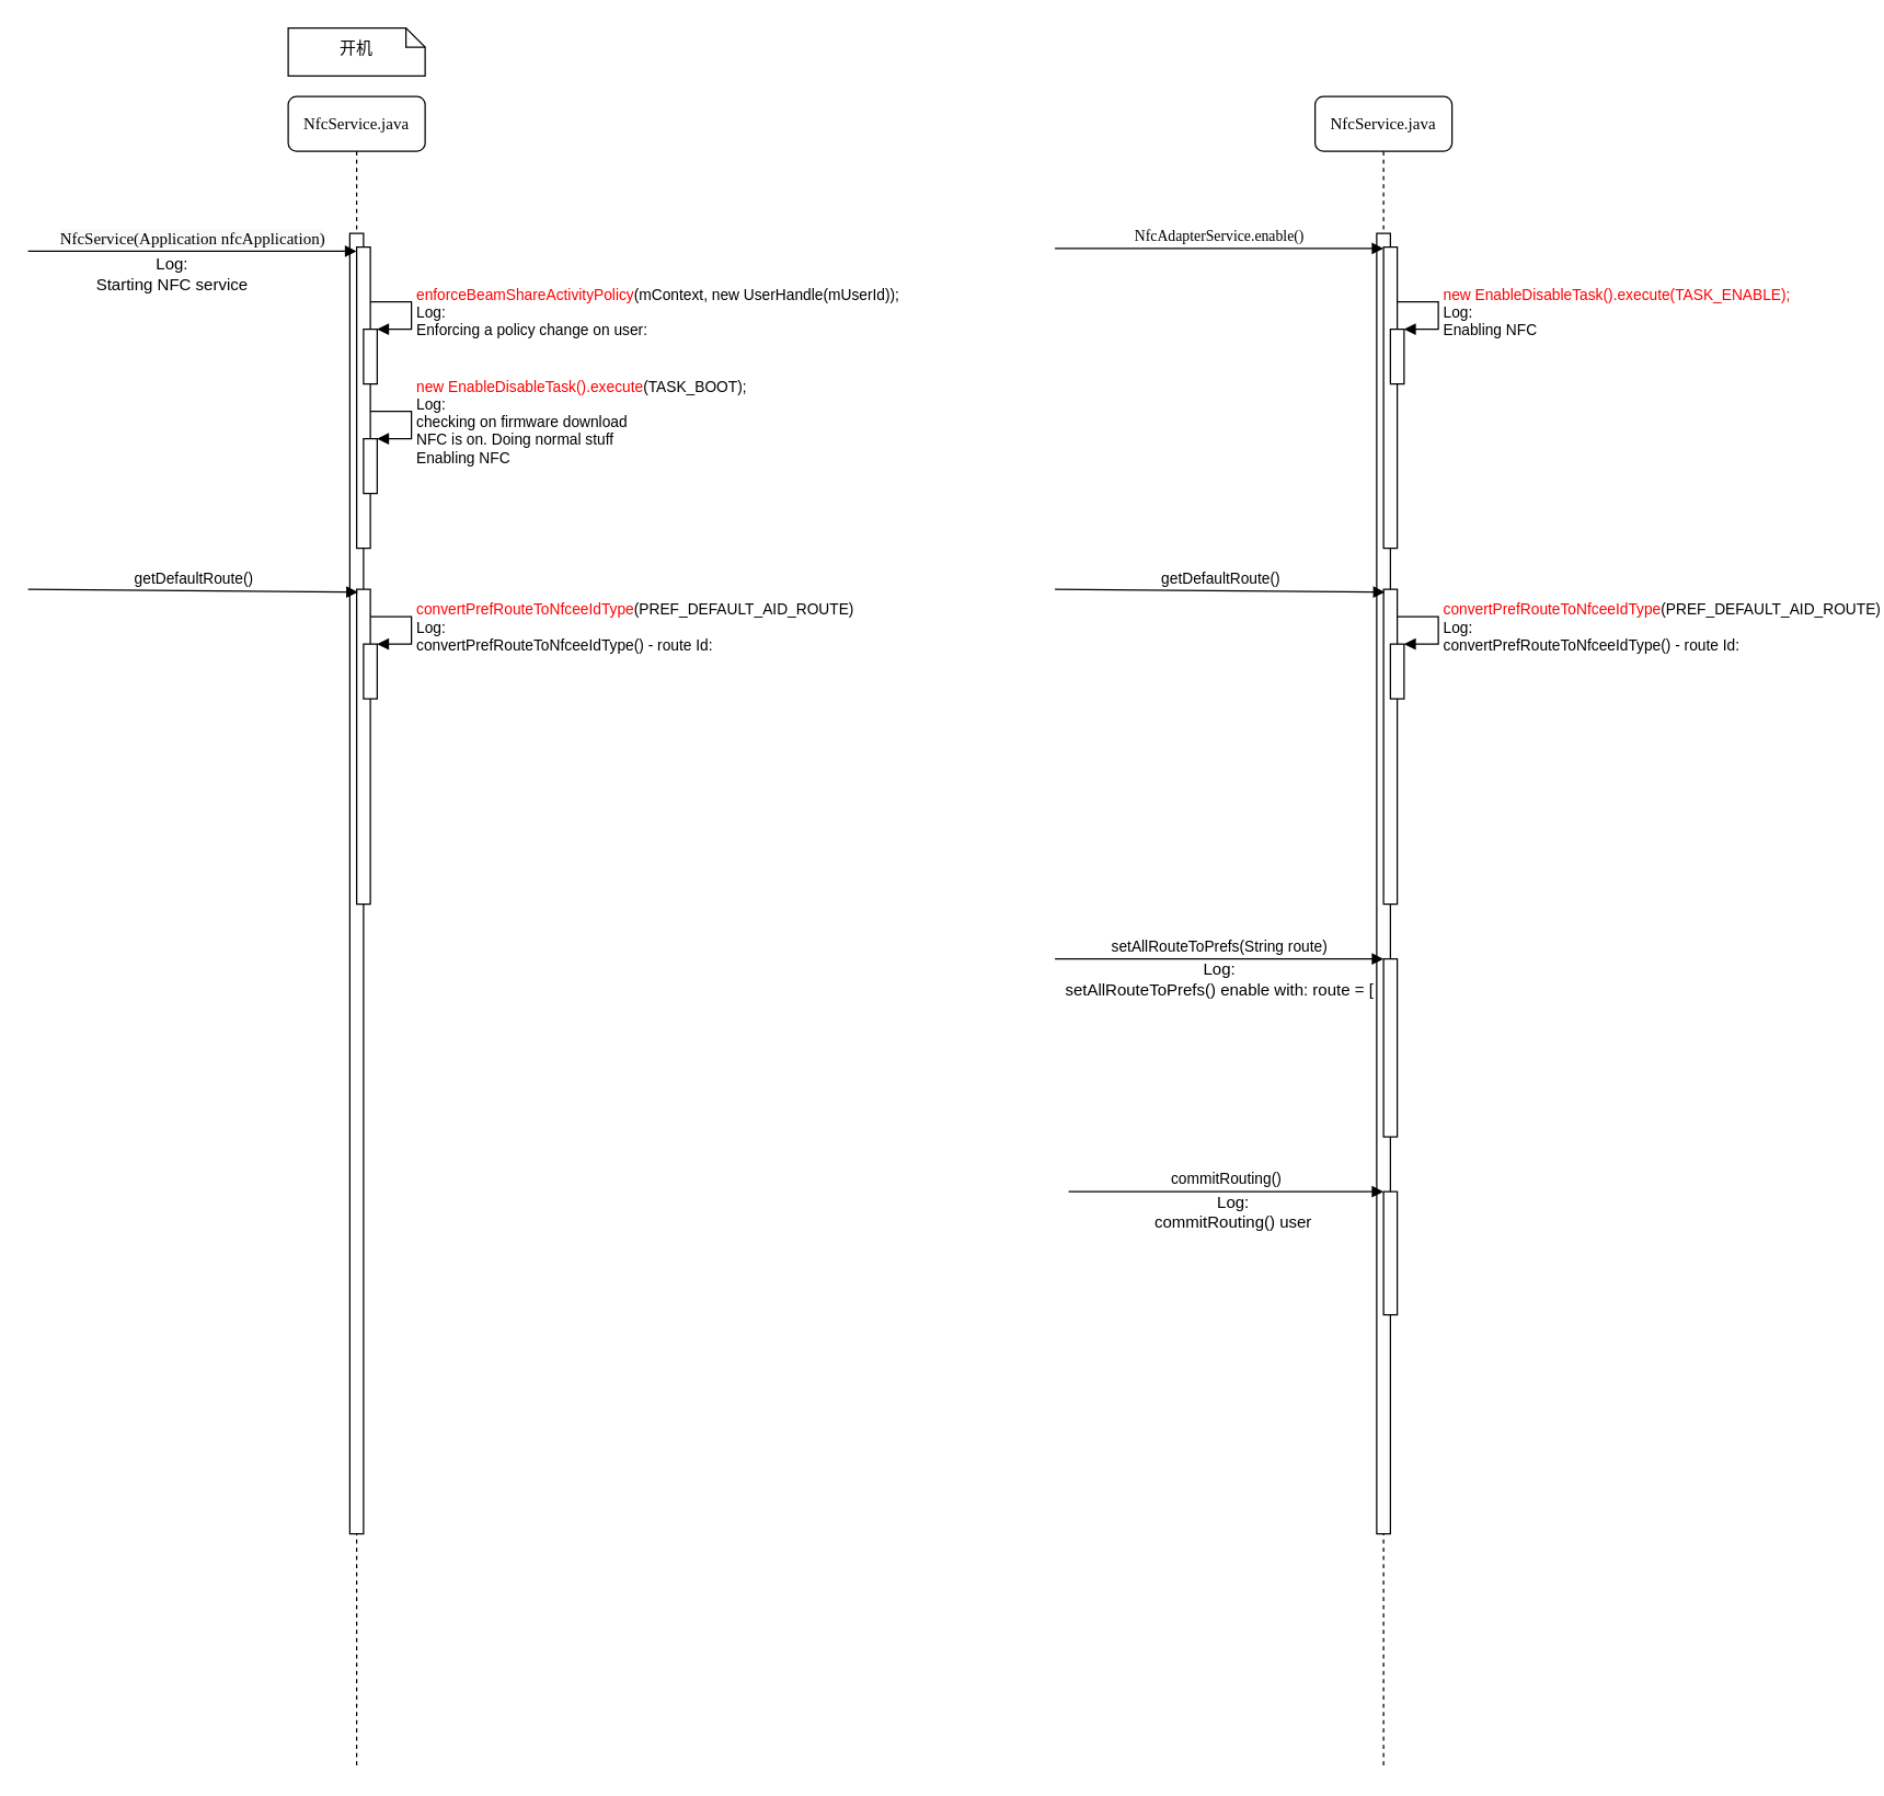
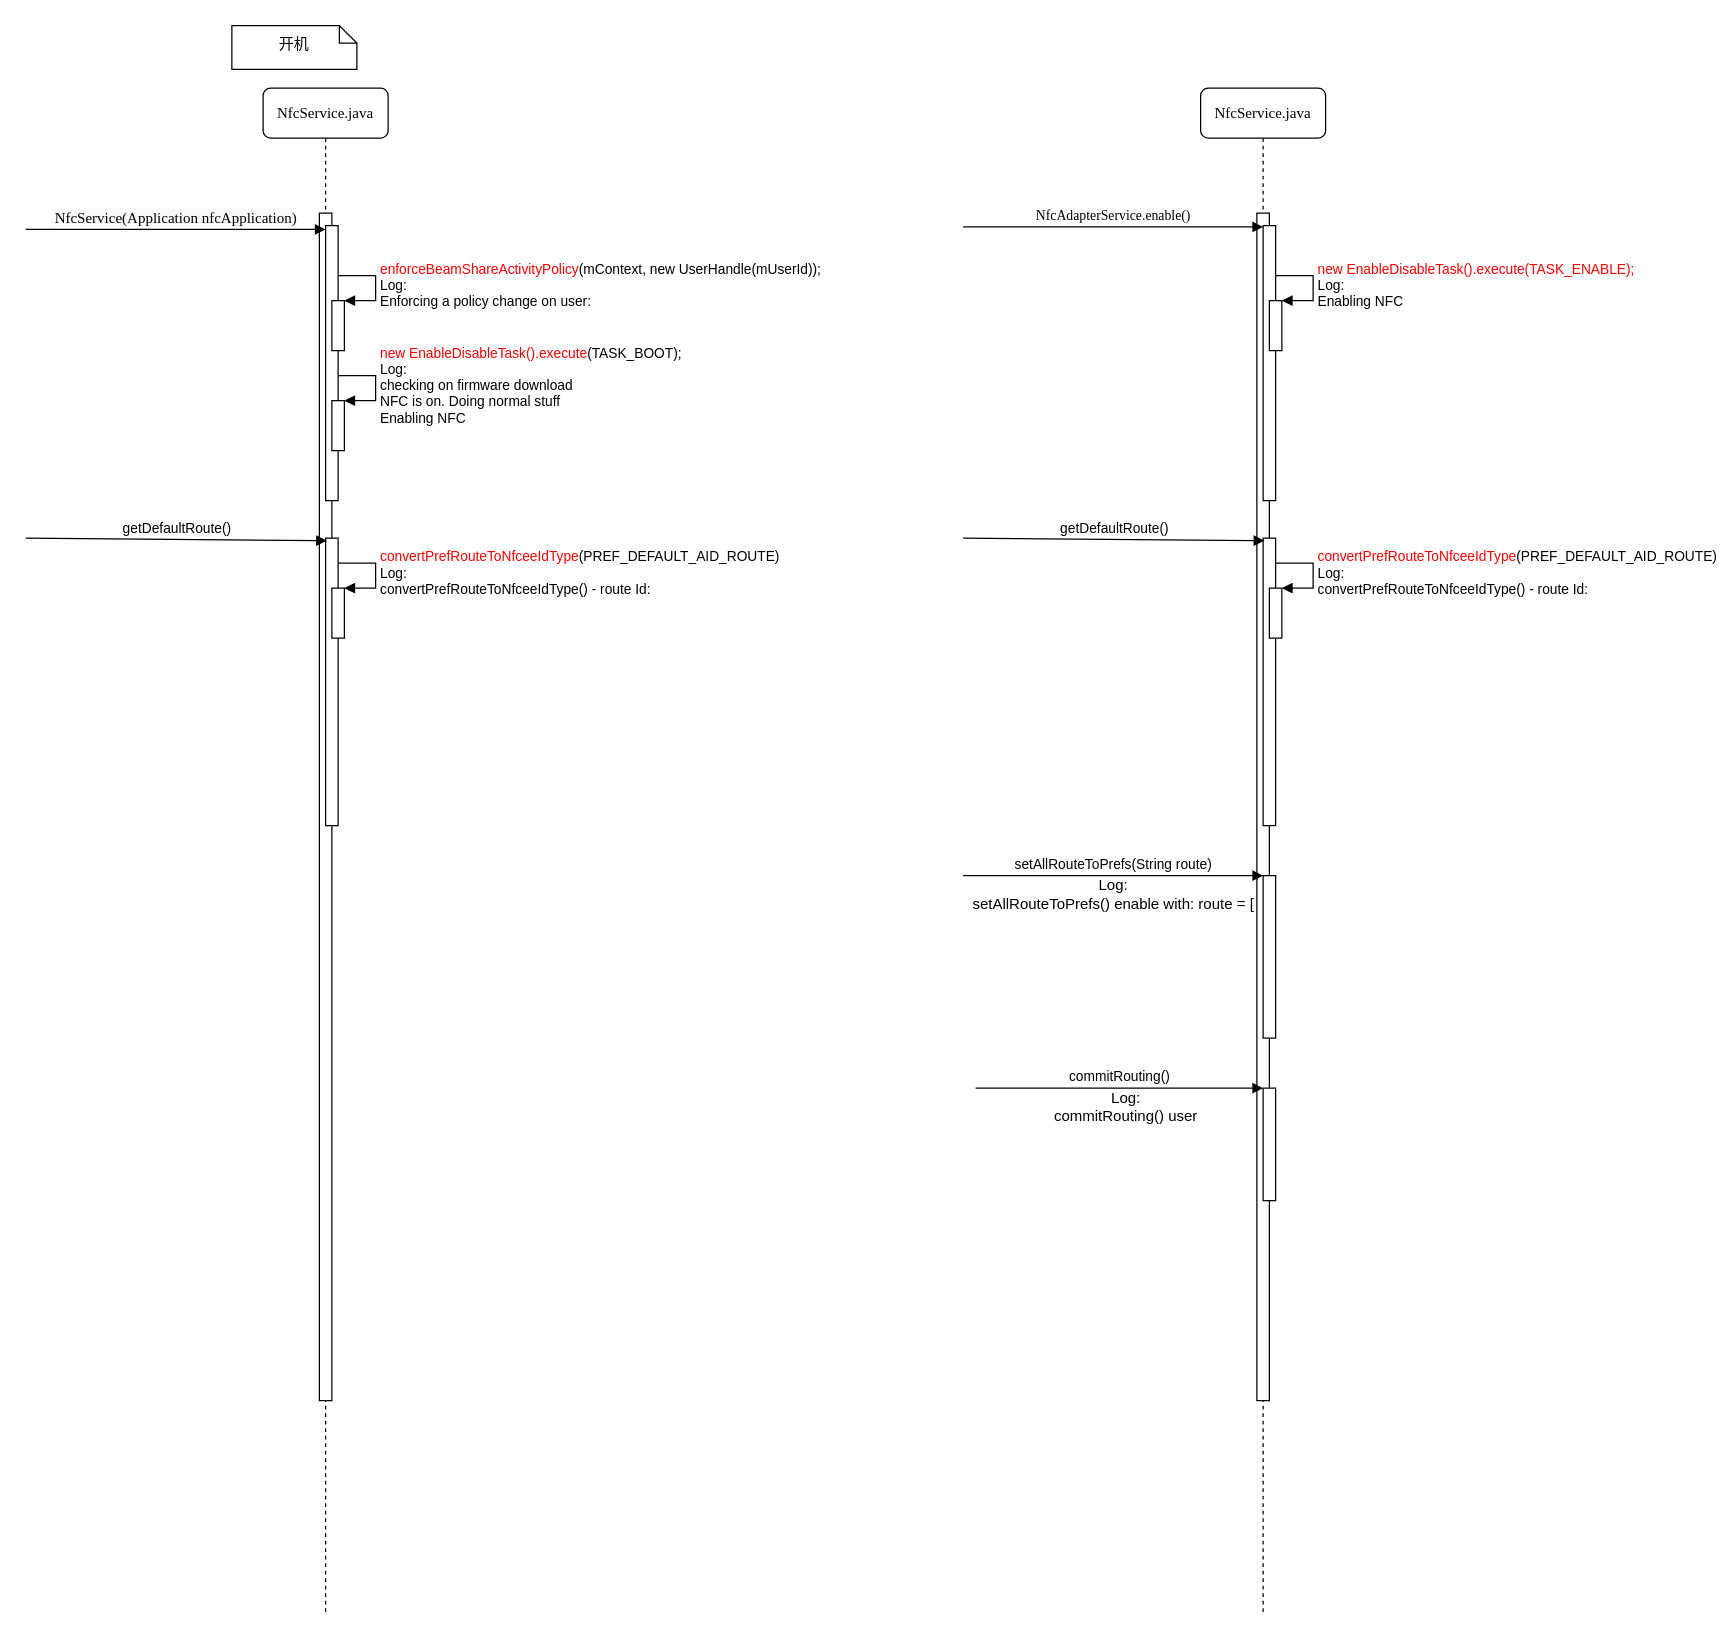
  <mxCell id="0" />
  <mxCell id="1" parent="0" />
  <mxCell id="2" value="NfcService.java" style="shape=umlLifeline;perimeter=lifelinePerimeter;whiteSpace=wrap;html=1;container=1;collapsible=0;recursiveResize=0;outlineConnect=0;rounded=1;shadow=0;comic=0;labelBackgroundColor=none;strokeWidth=1;fontFamily=Verdana;fontSize=12;align=center;" parent="1" vertex="1"><mxGeometry x="960" y="70" width="100" height="1220" as="geometry" /></mxCell>
  <mxCell id="3" value="" style="html=1;points=[];perimeter=orthogonalPerimeter;rounded=0;shadow=0;comic=0;labelBackgroundColor=none;strokeWidth=1;fontFamily=Verdana;fontSize=12;align=center;" parent="2" vertex="1"><mxGeometry x="45" y="100" width="10" height="950" as="geometry" /></mxCell>
  <mxCell id="4" value="" style="html=1;points=[];perimeter=orthogonalPerimeter;" parent="2" vertex="1"><mxGeometry x="50" y="110" width="10" height="220" as="geometry" /></mxCell>
  <mxCell id="5" value="" style="html=1;points=[];perimeter=orthogonalPerimeter;" parent="2" vertex="1"><mxGeometry x="50" y="360" width="10" height="230" as="geometry" /></mxCell>
  <mxCell id="6" value="" style="html=1;points=[];perimeter=orthogonalPerimeter;" parent="2" vertex="1"><mxGeometry x="55" y="400" width="10" height="40" as="geometry" /></mxCell>
  <mxCell id="7" value="&lt;font color=&quot;#ff0000&quot;&gt;convertPrefRouteToNfceeIdType&lt;/font&gt;(PREF_DEFAULT_AID_ROUTE)&lt;br&gt;Log:&lt;br&gt;&lt;span style=&quot;font-size: 11px;&quot;&gt;convertPrefRouteToNfceeIdType() - route Id:&amp;nbsp;&lt;/span&gt;" style="edgeStyle=orthogonalEdgeStyle;html=1;align=left;spacingLeft=2;endArrow=block;rounded=0;entryX=1;entryY=0;" parent="2" target="6" edge="1"><mxGeometry relative="1" as="geometry"><mxPoint x="60" y="380" as="sourcePoint" /><Array as="points"><mxPoint x="90" y="380" /></Array></mxGeometry></mxCell>
  <mxCell id="8" value="" style="html=1;points=[];perimeter=orthogonalPerimeter;" parent="2" vertex="1"><mxGeometry x="55" y="170" width="10" height="40" as="geometry" /></mxCell>
  <mxCell id="9" value="&lt;span style=&quot;color: rgb(255, 0, 0); font-size: 11px;&quot;&gt;new EnableDisableTask().execute(TASK_ENABLE);&lt;/span&gt;&lt;br&gt;&lt;span style=&quot;font-size: 11px;&quot;&gt;Log:&lt;/span&gt;&lt;br&gt;&lt;span style=&quot;font-size: 11px;&quot;&gt;Enabling NFC&lt;/span&gt;" style="edgeStyle=orthogonalEdgeStyle;html=1;align=left;spacingLeft=2;endArrow=block;rounded=0;entryX=1;entryY=0;" parent="2" target="8" edge="1"><mxGeometry relative="1" as="geometry"><mxPoint x="60" y="150" as="sourcePoint" /><Array as="points"><mxPoint x="90" y="150" /></Array></mxGeometry></mxCell>
  <mxCell id="10" value="" style="html=1;points=[];perimeter=orthogonalPerimeter;fontColor=#000000;" parent="2" vertex="1"><mxGeometry x="50" y="630" width="10" height="130" as="geometry" /></mxCell>
  <mxCell id="11" value="" style="html=1;points=[];perimeter=orthogonalPerimeter;fontColor=#000000;" parent="2" vertex="1"><mxGeometry x="50" y="800" width="10" height="90" as="geometry" /></mxCell>
  <mxCell id="12" value="&lt;font face=&quot;Verdana&quot;&gt;NfcAdapterService.enable()&lt;/font&gt;" style="html=1;verticalAlign=bottom;endArrow=block;rounded=0;" parent="1" edge="1"><mxGeometry width="80" relative="1" as="geometry"><mxPoint x="770" y="181" as="sourcePoint" /><mxPoint x="1010" y="181" as="targetPoint" /></mxGeometry></mxCell>
  <mxCell id="13" value="getDefaultRoute()" style="html=1;verticalAlign=bottom;endArrow=block;rounded=0;entryX=0.1;entryY=0.009;entryDx=0;entryDy=0;entryPerimeter=0;" parent="1" target="5" edge="1"><mxGeometry width="80" relative="1" as="geometry"><mxPoint x="770" y="430" as="sourcePoint" /><mxPoint x="960" y="400" as="targetPoint" /></mxGeometry></mxCell>
  <mxCell id="14" value="NfcService.java" style="shape=umlLifeline;perimeter=lifelinePerimeter;whiteSpace=wrap;html=1;container=1;collapsible=0;recursiveResize=0;outlineConnect=0;rounded=1;shadow=0;comic=0;labelBackgroundColor=none;strokeWidth=1;fontFamily=Verdana;fontSize=12;align=center;" parent="1" vertex="1"><mxGeometry x="210" y="70" width="100" height="1220" as="geometry" /></mxCell>
  <mxCell id="15" value="" style="html=1;points=[];perimeter=orthogonalPerimeter;rounded=0;shadow=0;comic=0;labelBackgroundColor=none;strokeWidth=1;fontFamily=Verdana;fontSize=12;align=center;" parent="14" vertex="1"><mxGeometry x="45" y="100" width="10" height="950" as="geometry" /></mxCell>
  <mxCell id="16" value="" style="html=1;points=[];perimeter=orthogonalPerimeter;" parent="14" vertex="1"><mxGeometry x="50" y="110" width="10" height="220" as="geometry" /></mxCell>
  <mxCell id="17" value="" style="html=1;points=[];perimeter=orthogonalPerimeter;" parent="14" vertex="1"><mxGeometry x="50" y="360" width="10" height="230" as="geometry" /></mxCell>
  <mxCell id="18" value="" style="html=1;points=[];perimeter=orthogonalPerimeter;" parent="14" vertex="1"><mxGeometry x="55" y="400" width="10" height="40" as="geometry" /></mxCell>
  <mxCell id="19" value="&lt;font color=&quot;#ff0000&quot;&gt;convertPrefRouteToNfceeIdType&lt;/font&gt;(PREF_DEFAULT_AID_ROUTE)&lt;br&gt;Log:&lt;br&gt;&lt;span style=&quot;font-size: 11px;&quot;&gt;convertPrefRouteToNfceeIdType() - route Id:&amp;nbsp;&lt;/span&gt;" style="edgeStyle=orthogonalEdgeStyle;html=1;align=left;spacingLeft=2;endArrow=block;rounded=0;entryX=1;entryY=0;" parent="14" target="18" edge="1"><mxGeometry relative="1" as="geometry"><mxPoint x="60" y="380" as="sourcePoint" /><Array as="points"><mxPoint x="90" y="380" /></Array></mxGeometry></mxCell>
  <mxCell id="20" value="" style="html=1;points=[];perimeter=orthogonalPerimeter;" parent="14" vertex="1"><mxGeometry x="55" y="170" width="10" height="40" as="geometry" /></mxCell>
  <mxCell id="21" value="&lt;font color=&quot;#ff0000&quot;&gt;enforceBeamShareActivityPolicy&lt;/font&gt;(mContext, new UserHandle(mUserId));&lt;br&gt;Log:&lt;br&gt;Enforcing a policy change on user:" style="edgeStyle=orthogonalEdgeStyle;html=1;align=left;spacingLeft=2;endArrow=block;rounded=0;entryX=1;entryY=0;" parent="14" target="20" edge="1"><mxGeometry relative="1" as="geometry"><mxPoint x="60" y="150" as="sourcePoint" /><Array as="points"><mxPoint x="90" y="150" /></Array></mxGeometry></mxCell>
  <mxCell id="22" value="" style="html=1;points=[];perimeter=orthogonalPerimeter;" parent="14" vertex="1"><mxGeometry x="55" y="250" width="10" height="40" as="geometry" /></mxCell>
  <mxCell id="23" value="&lt;font color=&quot;#ff0000&quot;&gt;new EnableDisableTask().execute&lt;/font&gt;(TASK_BOOT);&lt;br&gt;&lt;span style=&quot;font-size: 11px;&quot;&gt;Log:&lt;/span&gt;&lt;br&gt;&lt;span style=&quot;font-size: 11px;&quot;&gt;checking on firmware download&lt;/span&gt;&lt;br&gt;&lt;span style=&quot;font-size: 11px;&quot;&gt;NFC is on. Doing normal stuff&lt;/span&gt;&lt;br&gt;&lt;span style=&quot;font-size: 11px;&quot;&gt;Enabling NFC&lt;/span&gt;" style="edgeStyle=orthogonalEdgeStyle;html=1;align=left;spacingLeft=2;endArrow=block;rounded=0;entryX=1;entryY=0;" parent="14" target="22" edge="1"><mxGeometry relative="1" as="geometry"><mxPoint x="60" y="230" as="sourcePoint" /><Array as="points"><mxPoint x="90" y="230" /></Array></mxGeometry></mxCell>
- <mxCell id="24" value="开机" style="shape=note;whiteSpace=wrap;html=1;size=14;verticalAlign=middle;align=center;spacingTop=-6;rounded=0;shadow=0;comic=0;labelBackgroundColor=none;strokeWidth=1;fontFamily=Verdana;fontSize=12;labelPosition=center;verticalLabelPosition=middle;" parent="1" vertex="1"><mxGeometry x="210" y="20" width="100" height="35" as="geometry" /></mxCell>
+ <mxCell id="24" value="开机" style="shape=note;whiteSpace=wrap;html=1;size=14;verticalAlign=middle;align=center;spacingTop=-6;rounded=0;shadow=0;comic=0;labelBackgroundColor=none;strokeWidth=1;fontFamily=Verdana;fontSize=12;labelPosition=center;verticalLabelPosition=middle;" parent="1" vertex="1"><mxGeometry x="185" y="20" width="100" height="35" as="geometry" /></mxCell>
  <mxCell id="25" value="&lt;span style=&quot;font-family: Verdana; font-size: 12px; background-color: rgb(248, 249, 250);&quot;&gt;NfcService(Application nfcApplication)&lt;br&gt;&lt;/span&gt;" style="html=1;verticalAlign=bottom;endArrow=block;rounded=0;" parent="1" edge="1"><mxGeometry width="80" relative="1" as="geometry"><mxPoint x="20" y="183" as="sourcePoint" /><mxPoint x="260" y="183" as="targetPoint" /></mxGeometry></mxCell>
  <mxCell id="26" value="getDefaultRoute()" style="html=1;verticalAlign=bottom;endArrow=block;rounded=0;entryX=0.1;entryY=0.009;entryDx=0;entryDy=0;entryPerimeter=0;" parent="1" target="17" edge="1"><mxGeometry width="80" relative="1" as="geometry"><mxPoint x="20" y="430" as="sourcePoint" /><mxPoint x="210" y="400" as="targetPoint" /></mxGeometry></mxCell>
- <mxCell id="27" value="&lt;font color=&quot;#000000&quot;&gt;Log:&lt;br&gt;Starting NFC service&lt;br&gt;&lt;/font&gt;" style="text;html=1;resizable=0;autosize=1;align=center;verticalAlign=middle;points=[];fillColor=none;strokeColor=none;rounded=0;fontColor=#FF0000;" parent="1" vertex="1"><mxGeometry x="60" y="185" width="130" height="30" as="geometry" /></mxCell>
  <mxCell id="28" value="setAllRouteToPrefs(String route)" style="html=1;verticalAlign=bottom;endArrow=block;rounded=0;" parent="1" target="10" edge="1"><mxGeometry width="80" relative="1" as="geometry"><mxPoint x="770" y="700" as="sourcePoint" /><mxPoint x="1011" y="702.07" as="targetPoint" /></mxGeometry></mxCell>
  <mxCell id="29" value="Log:&lt;br&gt;setAllRouteToPrefs() enable with: route = [" style="text;html=1;resizable=0;autosize=1;align=center;verticalAlign=middle;points=[];fillColor=none;strokeColor=none;rounded=0;fontColor=#000000;" parent="1" vertex="1"><mxGeometry x="770" y="700" width="240" height="30" as="geometry" /></mxCell>
  <mxCell id="30" value="commitRouting()" style="html=1;verticalAlign=bottom;endArrow=block;rounded=0;" parent="1" target="11" edge="1"><mxGeometry width="80" relative="1" as="geometry"><mxPoint x="780" y="870" as="sourcePoint" /><mxPoint x="1020" y="870" as="targetPoint" /></mxGeometry></mxCell>
  <mxCell id="31" value="Log:&lt;br&gt;commitRouting() user" style="text;html=1;resizable=0;autosize=1;align=center;verticalAlign=middle;points=[];fillColor=none;strokeColor=none;rounded=0;fontColor=#000000;" parent="1" vertex="1"><mxGeometry x="830" y="870" width="140" height="30" as="geometry" /></mxCell>
